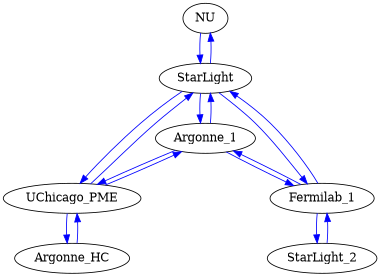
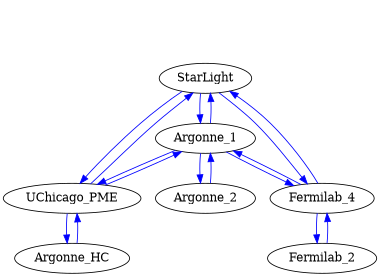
  graph {
    edge [color=blue dir=forward]
-   NU
    StarLight
    UChicago_PME
-   Fermilab_1
+   Fermilab_1 [label=Fermilab_4]
    Argonne_1
    n6 [label=Argonne_HC]
-   Fermilab_2 [label=StarLight_2]
-   NU -- StarLight
-   StarLight -- NU
+   Fermilab_2
+   Argonne_2
    StarLight -- UChicago_PME
    StarLight -- Fermilab_1
    StarLight -- Argonne_1
    UChicago_PME -- StarLight
    UChicago_PME -- Argonne_1
    UChicago_PME -- n6
    Fermilab_1 -- StarLight
    Fermilab_1 -- Argonne_1
    Fermilab_1 -- Fermilab_2
    Argonne_1 -- StarLight
    Argonne_1 -- UChicago_PME
    Argonne_1 -- Fermilab_1
+   Argonne_1 -- Argonne_2
    n6 -- UChicago_PME
    Fermilab_2 -- Fermilab_1
+   Argonne_2 -- Argonne_1
  }
